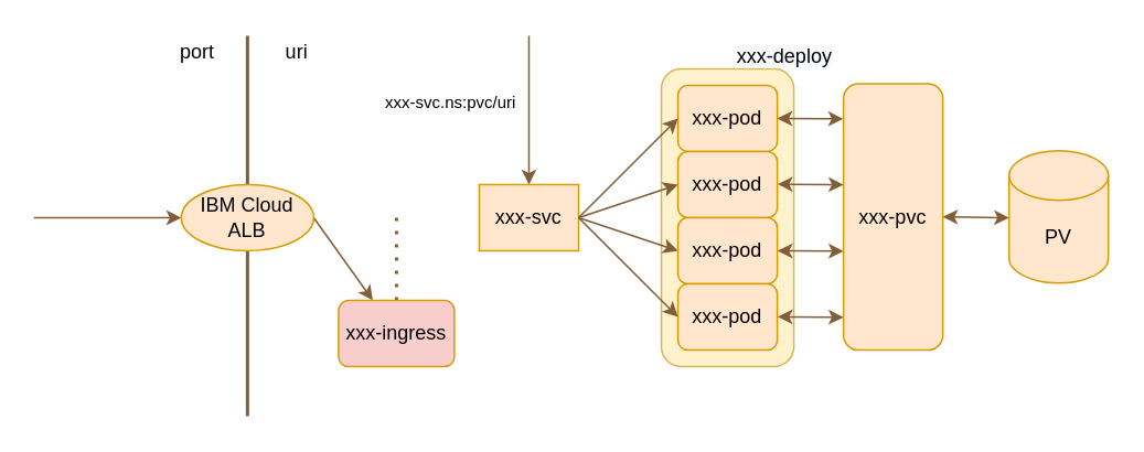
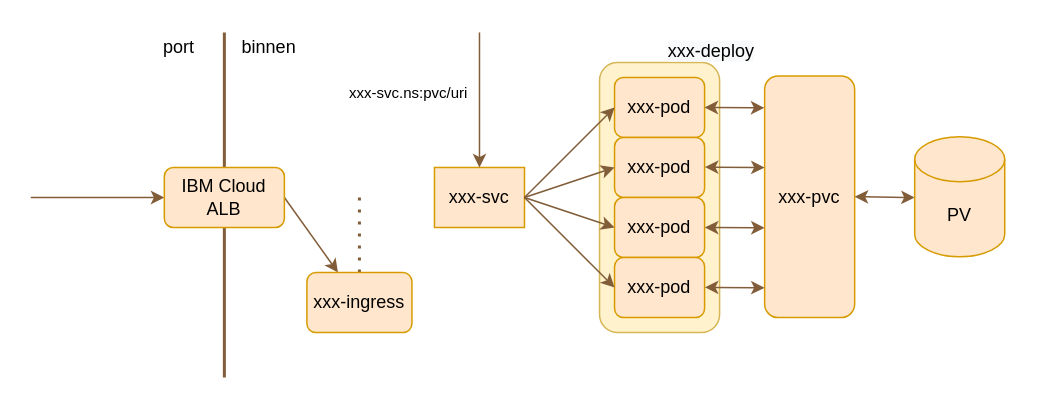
  <mxCell id="0" />
  <mxCell id="1" parent="0" />
  <mxCell id="2" value="" style="rounded=1;whiteSpace=wrap;html=1;fillColor=#fff2cc;strokeColor=#d6b656;" parent="1" vertex="1"><mxGeometry x="399" y="41" width="80" height="180" as="geometry" /></mxCell>
  <mxCell id="3" value="xxx-svc" style="whiteSpace=wrap;html=1;fillColor=#ffe6cc;strokeColor=#d79b00;rounded=0;" parent="1" vertex="1"><mxGeometry x="289" y="111" width="60" height="40" as="geometry" /></mxCell>
  <mxCell id="4" value="xxx-pod" style="rounded=1;whiteSpace=wrap;html=1;fillColor=#ffe6cc;strokeColor=#d79b00;" parent="1" vertex="1"><mxGeometry x="409" y="51" width="60" height="40" as="geometry" /></mxCell>
  <mxCell id="5" value="xxx-pod" style="rounded=1;whiteSpace=wrap;html=1;fillColor=#ffe6cc;strokeColor=#d79b00;" parent="1" vertex="1"><mxGeometry x="409" y="91" width="60" height="40" as="geometry" /></mxCell>
  <mxCell id="6" value="xxx-pod" style="rounded=1;whiteSpace=wrap;html=1;fillColor=#ffe6cc;strokeColor=#d79b00;" parent="1" vertex="1"><mxGeometry x="409" y="131" width="60" height="40" as="geometry" /></mxCell>
  <mxCell id="7" value="xxx-pod" style="rounded=1;whiteSpace=wrap;html=1;fillColor=#ffe6cc;strokeColor=#d79b00;" parent="1" vertex="1"><mxGeometry x="409" y="171" width="60" height="40" as="geometry" /></mxCell>
  <mxCell id="8" value="" style="endArrow=classic;html=1;exitX=1;exitY=0.5;exitDx=0;exitDy=0;entryX=0;entryY=0.5;entryDx=0;entryDy=0;strokeColor=#825D39;" parent="1" source="3" target="4" edge="1"><mxGeometry width="50" height="50" relative="1" as="geometry"><mxPoint x="249" y="171" as="sourcePoint" /><mxPoint x="299" y="121" as="targetPoint" /></mxGeometry></mxCell>
  <mxCell id="9" value="" style="endArrow=classic;html=1;exitX=1;exitY=0.5;exitDx=0;exitDy=0;entryX=0;entryY=0.5;entryDx=0;entryDy=0;strokeColor=#825D39;" parent="1" source="3" target="5" edge="1"><mxGeometry width="50" height="50" relative="1" as="geometry"><mxPoint x="249" y="171" as="sourcePoint" /><mxPoint x="299" y="121" as="targetPoint" /></mxGeometry></mxCell>
  <mxCell id="10" value="" style="endArrow=classic;html=1;exitX=1;exitY=0.5;exitDx=0;exitDy=0;entryX=0;entryY=0.5;entryDx=0;entryDy=0;strokeColor=#825D39;" parent="1" source="3" target="6" edge="1"><mxGeometry width="50" height="50" relative="1" as="geometry"><mxPoint x="249" y="171" as="sourcePoint" /><mxPoint x="299" y="121" as="targetPoint" /></mxGeometry></mxCell>
  <mxCell id="11" value="" style="endArrow=classic;html=1;exitX=1;exitY=0.5;exitDx=0;exitDy=0;entryX=0;entryY=0.5;entryDx=0;entryDy=0;strokeColor=#825D39;" parent="1" source="3" target="7" edge="1"><mxGeometry width="50" height="50" relative="1" as="geometry"><mxPoint x="249" y="171" as="sourcePoint" /><mxPoint x="299" y="121" as="targetPoint" /></mxGeometry></mxCell>
  <mxCell id="12" value="" style="endArrow=classic;html=1;exitX=1;exitY=0.5;exitDx=0;exitDy=0;strokeColor=#825D39;" parent="1" source="25" target="15" edge="1"><mxGeometry width="50" height="50" relative="1" as="geometry"><mxPoint x="209" y="171" as="sourcePoint" /><mxPoint x="259" y="121" as="targetPoint" /></mxGeometry></mxCell>
  <mxCell id="13" value="" style="endArrow=classic;html=1;entryX=0;entryY=0.5;entryDx=0;entryDy=0;strokeColor=#825D39;" parent="1" target="25" edge="1"><mxGeometry width="50" height="50" relative="1" as="geometry"><mxPoint y="131" as="sourcePoint" x="20" /><mxPoint x="230" y="121" as="targetPoint" /></mxGeometry></mxCell>
  <mxCell id="14" value="" style="endArrow=none;dashed=1;html=1;dashPattern=1 3;strokeWidth=2;strokeColor=#825D39;" parent="1" edge="1"><mxGeometry width="50" height="50" relative="1" as="geometry"><mxPoint x="239" y="181" as="sourcePoint" /><mxPoint x="239" y="131" as="targetPoint" /></mxGeometry></mxCell>
- <mxCell id="15" value="xxx-ingress" style="rounded=1;whiteSpace=wrap;html=1;fillColor=#f8cecc;strokeColor=#d79b00;" parent="1" vertex="1"><mxGeometry x="204" y="181" width="70" height="40" as="geometry" /></mxCell>
+ <mxCell id="15" value="xxx-ingress" style="rounded=1;whiteSpace=wrap;html=1;fillColor=#ffe6cc;strokeColor=#d79b00;" parent="1" vertex="1"><mxGeometry x="204" y="181" width="70" height="40" as="geometry" /></mxCell>
  <mxCell id="16" value="&lt;span style=&quot;color: rgb(0 , 0 , 0) ; font-family: &amp;#34;helvetica&amp;#34; ; font-size: 12px ; font-style: normal ; font-weight: 400 ; letter-spacing: normal ; text-align: center ; text-indent: 0px ; text-transform: none ; word-spacing: 0px ; background-color: rgb(248 , 249 , 250) ; display: inline ; float: none&quot;&gt;xxx-deploy&lt;/span&gt;" style="text;whiteSpace=wrap;html=1;" parent="1" vertex="1"><mxGeometry x="443" y="20" width="70" height="30" as="geometry" /></mxCell>
  <mxCell id="17" value="xxx-pvc" style="rounded=1;whiteSpace=wrap;html=1;fillColor=#ffe6cc;strokeColor=#d79b00;" parent="1" vertex="1"><mxGeometry x="509" y="50" width="60" height="161" as="geometry" /></mxCell>
  <mxCell id="18" value="" style="endArrow=classic;html=1;exitX=1;exitY=0.5;exitDx=0;exitDy=0;entryX=-0.003;entryY=0.132;entryDx=0;entryDy=0;entryPerimeter=0;startArrow=classic;startFill=1;strokeColor=#825D39;" parent="1" source="4" target="17" edge="1"><mxGeometry width="50" height="50" relative="1" as="geometry"><mxPoint x="369" y="161" as="sourcePoint" /><mxPoint x="419" y="111" as="targetPoint" /></mxGeometry></mxCell>
  <mxCell id="19" value="" style="endArrow=classic;html=1;exitX=1;exitY=0.5;exitDx=0;exitDy=0;entryX=-0.003;entryY=0.132;entryDx=0;entryDy=0;entryPerimeter=0;startArrow=classic;startFill=1;strokeColor=#825D39;" parent="1" edge="1"><mxGeometry width="50" height="50" relative="1" as="geometry"><mxPoint x="469.18" y="110.75" as="sourcePoint" /><mxPoint x="509" y="111.002" as="targetPoint" /></mxGeometry></mxCell>
  <mxCell id="20" value="" style="endArrow=classic;html=1;exitX=1;exitY=0.5;exitDx=0;exitDy=0;entryX=-0.003;entryY=0.132;entryDx=0;entryDy=0;entryPerimeter=0;startArrow=classic;startFill=1;strokeColor=#825D39;" parent="1" edge="1"><mxGeometry width="50" height="50" relative="1" as="geometry"><mxPoint x="469.18" y="151" as="sourcePoint" /><mxPoint x="509" y="151.252" as="targetPoint" /></mxGeometry></mxCell>
  <mxCell id="21" value="" style="endArrow=classic;html=1;exitX=1;exitY=0.5;exitDx=0;exitDy=0;entryX=-0.003;entryY=0.132;entryDx=0;entryDy=0;entryPerimeter=0;startArrow=classic;startFill=1;strokeColor=#825D39;" parent="1" edge="1"><mxGeometry width="50" height="50" relative="1" as="geometry"><mxPoint x="469.18" y="190.87" as="sourcePoint" /><mxPoint x="509" y="191.122" as="targetPoint" /></mxGeometry></mxCell>
  <mxCell id="22" value="" style="endArrow=classic;startArrow=classic;html=1;entryX=1;entryY=0.5;entryDx=0;entryDy=0;strokeColor=#825D39;" parent="1" target="17" edge="1"><mxGeometry width="50" height="50" relative="1" as="geometry"><mxPoint x="609" y="131" as="sourcePoint" /><mxPoint x="419" y="61" as="targetPoint" /></mxGeometry></mxCell>
  <mxCell id="23" value="PV" style="shape=cylinder3;whiteSpace=wrap;html=1;boundedLbl=1;backgroundOutline=1;size=15;fillColor=#ffe6cc;strokeColor=#d79b00;" parent="1" vertex="1"><mxGeometry x="609" y="90.5" width="60" height="80" as="geometry" /></mxCell>
  <mxCell id="24" value="" style="endArrow=none;html=1;strokeWidth=2;strokeColor=#825D39;" parent="1" edge="1"><mxGeometry width="50" height="50" relative="1" as="geometry"><mxPoint x="149" y="21" as="sourcePoint" /><mxPoint x="149" y="251" as="targetPoint" /></mxGeometry></mxCell>
- <mxCell id="25" value="IBM Cloud&lt;br&gt;ALB" style="ellipse;whiteSpace=wrap;html=1;fillColor=#ffe6cc;strokeColor=#d79b00;" parent="1" vertex="1"><mxGeometry x="109" y="111" width="80" height="40" as="geometry" /></mxCell>
+ <mxCell id="25" value="IBM Cloud&lt;br&gt;ALB" style="rounded=1;whiteSpace=wrap;html=1;fillColor=#ffe6cc;strokeColor=#d79b00;" parent="1" vertex="1"><mxGeometry x="109" y="111" width="80" height="40" as="geometry" /></mxCell>
  <mxCell id="26" value="port" style="text;html=1;strokeColor=none;fillColor=none;align=center;verticalAlign=middle;whiteSpace=wrap;rounded=0;" parent="1" vertex="1"><mxGeometry x="99" y="21" width="40" height="20" as="geometry" /></mxCell>
- <mxCell id="27" value="uri" style="text;html=1;strokeColor=none;fillColor=none;align=center;verticalAlign=middle;whiteSpace=wrap;rounded=0;" parent="1" vertex="1"><mxGeometry x="159" y="21" width="40" height="20" as="geometry" /></mxCell>
+ <mxCell id="27" value="binnen" style="text;html=1;strokeColor=none;fillColor=none;align=center;verticalAlign=middle;whiteSpace=wrap;rounded=0;" parent="1" vertex="1"><mxGeometry x="159" y="21" width="40" height="20" as="geometry" /></mxCell>
  <mxCell id="28" value="" style="endArrow=classic;html=1;entryX=0.5;entryY=0;entryDx=0;entryDy=0;strokeColor=#825D39;" edge="1" parent="1" target="3"><mxGeometry width="50" height="50" relative="1" as="geometry"><mxPoint x="319" y="21" as="sourcePoint" /><mxPoint x="299" y="141" as="targetPoint" /></mxGeometry></mxCell>
  <mxCell id="29" value="&lt;span style=&quot;font-size: 10px&quot;&gt;xxx-svc.ns:pvc/uri&lt;/span&gt;" style="text;html=1;strokeColor=none;fillColor=none;align=center;verticalAlign=middle;whiteSpace=wrap;rounded=0;" vertex="1" parent="1"><mxGeometry x="230" y="51" width="84" height="20" as="geometry" /></mxCell>
